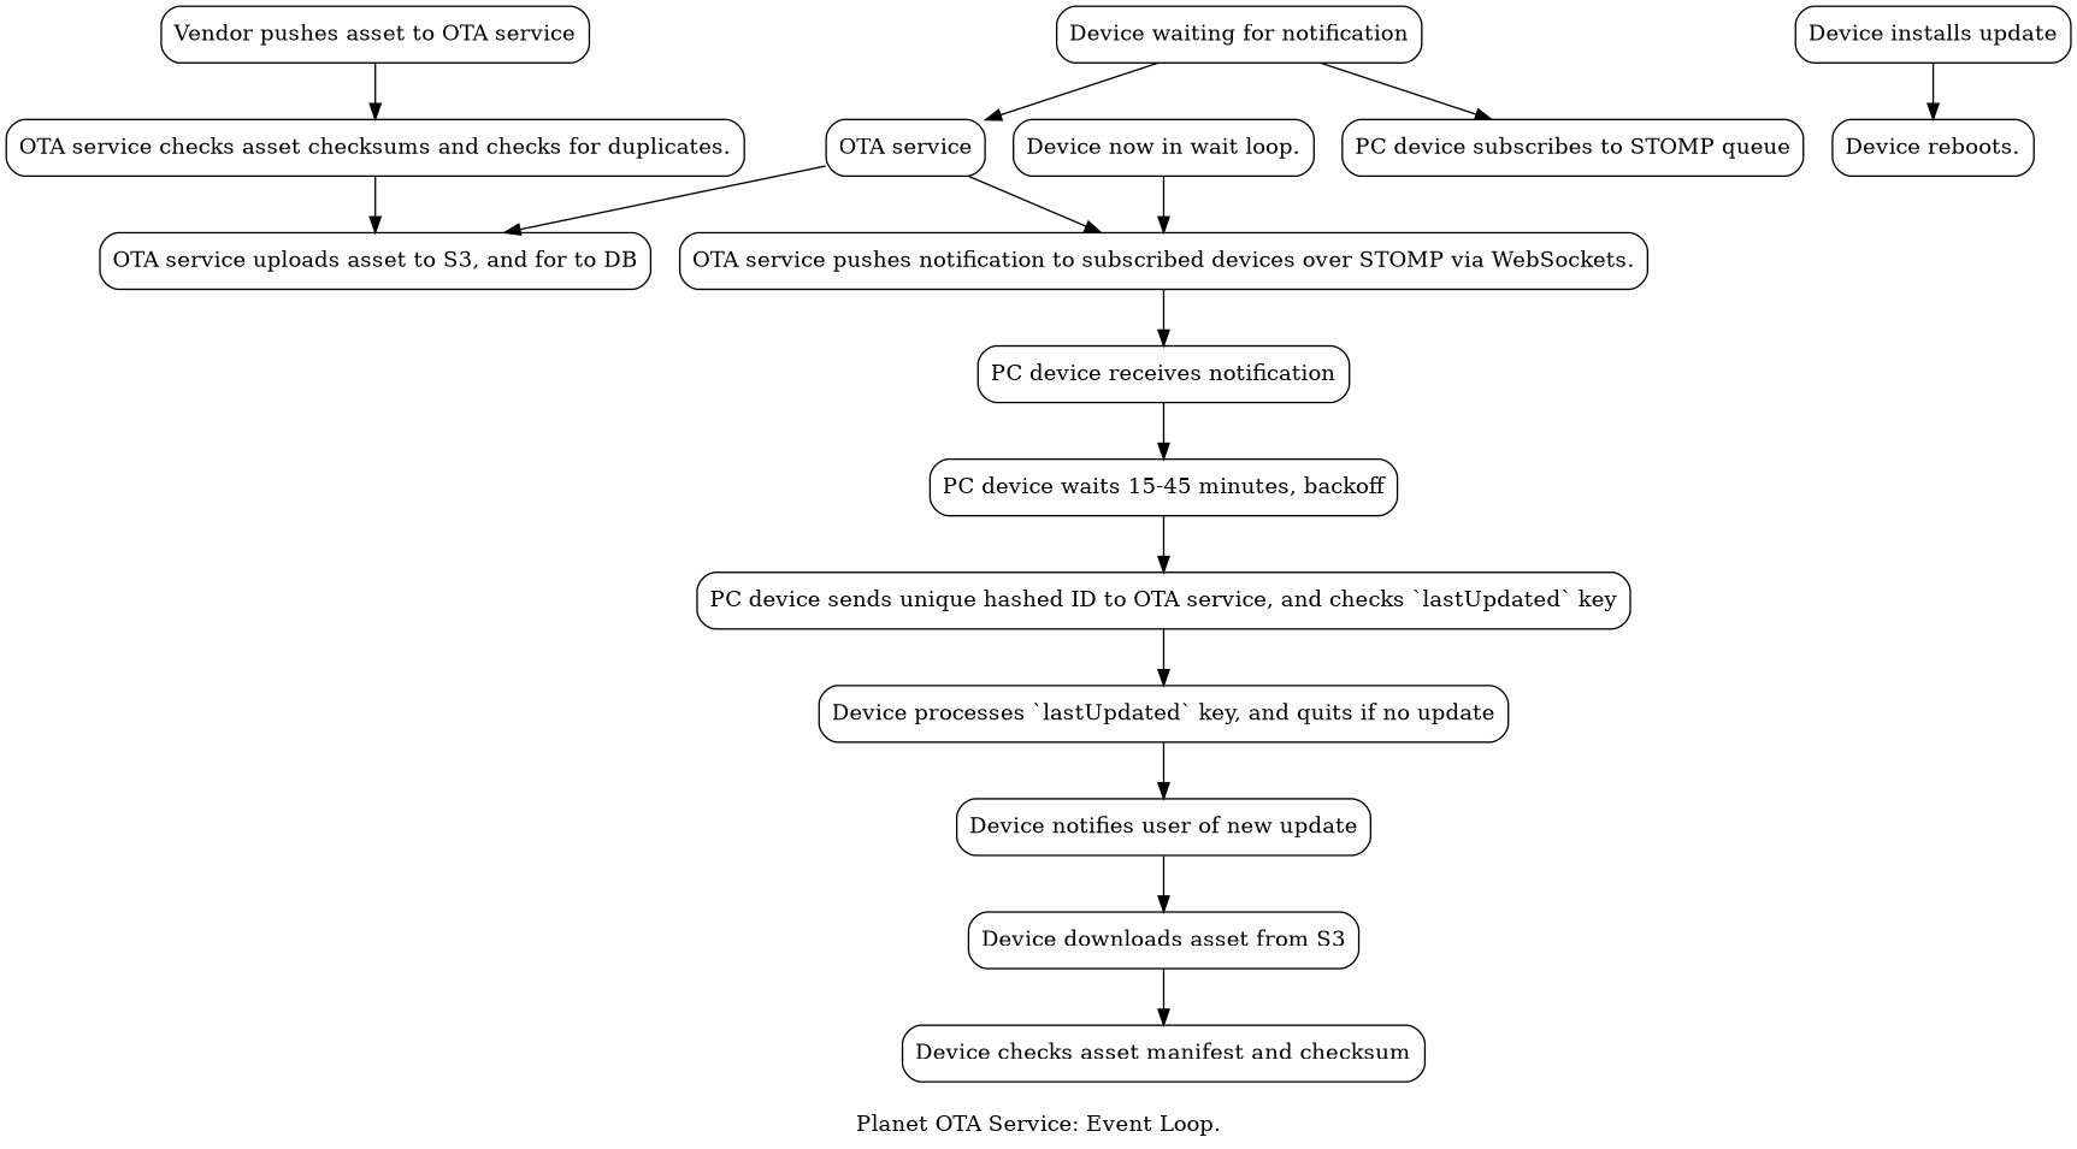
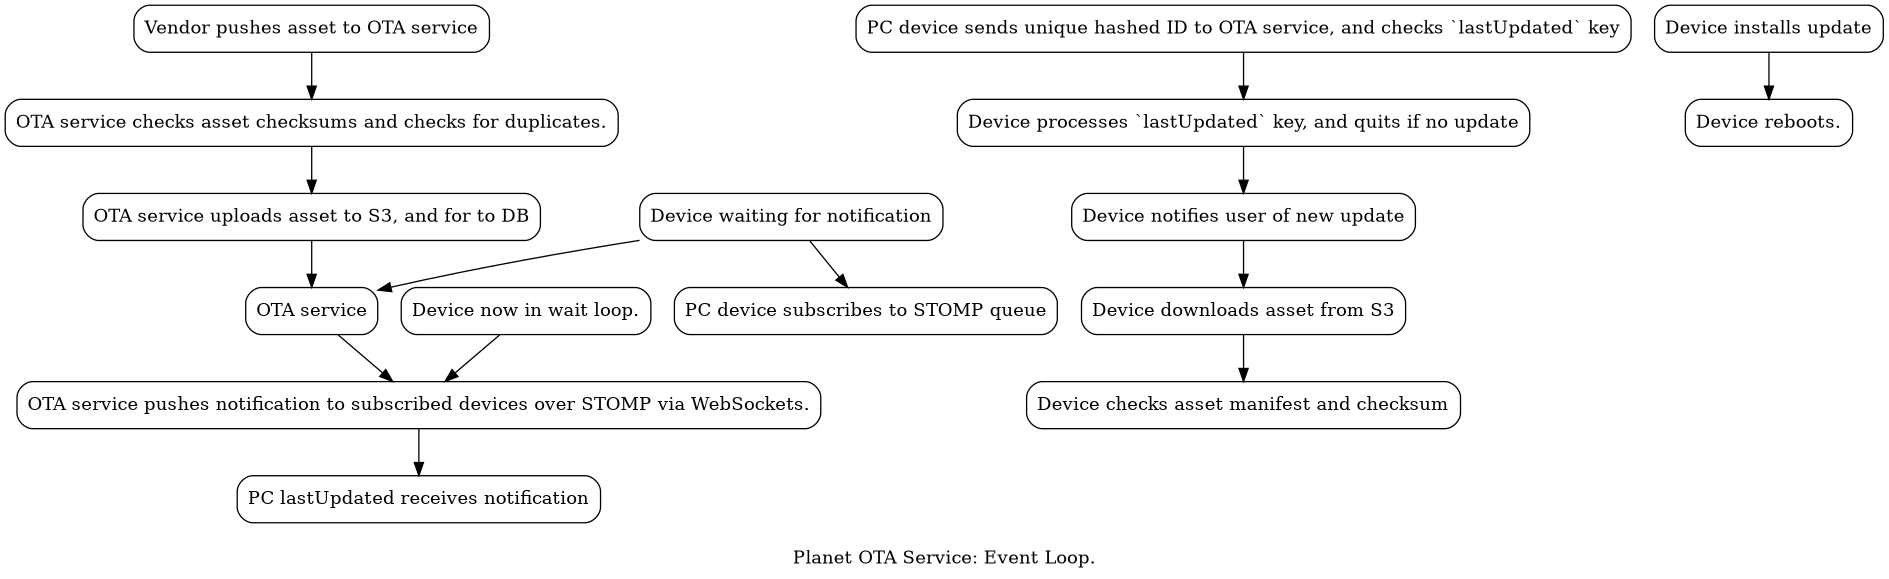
  digraph {
    fontname="DejaVu Serif"
    label="\nPlanet OTA Service: Event Loop."
    node [fontname="DejaVu Serif" shape=box style=rounded]
    edge [fontname="DejaVu Serif"]
    n1 [label="Vendor pushes asset to OTA service"]
    n2 [label="OTA service checks asset checksums and checks for duplicates."]
    n3 [label="OTA service uploads asset to S3, and for to DB"]
    n4 [label="OTA service"]
    n5 [label="OTA service pushes notification to subscribed devices over STOMP via WebSockets."]
-   n6 [label="PC device receives notification"]
-   n7 [label="PC device waits 15-45 minutes, backoff"]
+   n6 [label="PC lastUpdated receives notification"]
    n8 [label="Device now in wait loop."]
    n9 [label="PC device subscribes to STOMP queue"]
    n10 [label="Device waiting for notification"]
    n11 [label="PC device sends unique hashed ID to OTA service, and checks `lastUpdated` key"]
    n12 [label="Device processes `lastUpdated` key, and quits if no update"]
    n13 [label="Device notifies user of new update"]
    n14 [label="Device downloads asset from S3"]
    n15 [label="Device checks asset manifest and checksum"]
    n16 [label="Device installs update"]
    n17 [label="Device reboots."]
    n1 -> n2
    n2 -> n3
-   n4 -> n3
+   n3 -> n4
    n4 -> n5
    n5 -> n6
-   n6 -> n7
-   n7 -> n11
    n8 -> n5
    n10 -> n4
    n10 -> n9
    n11 -> n12
    n12 -> n13
    n13 -> n14
    n14 -> n15
    n16 -> n17
  }
